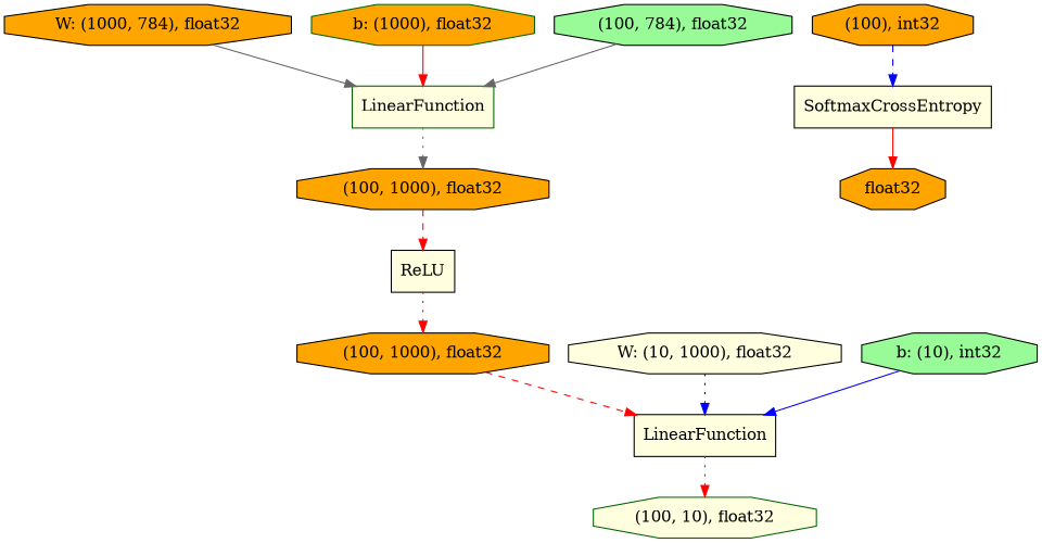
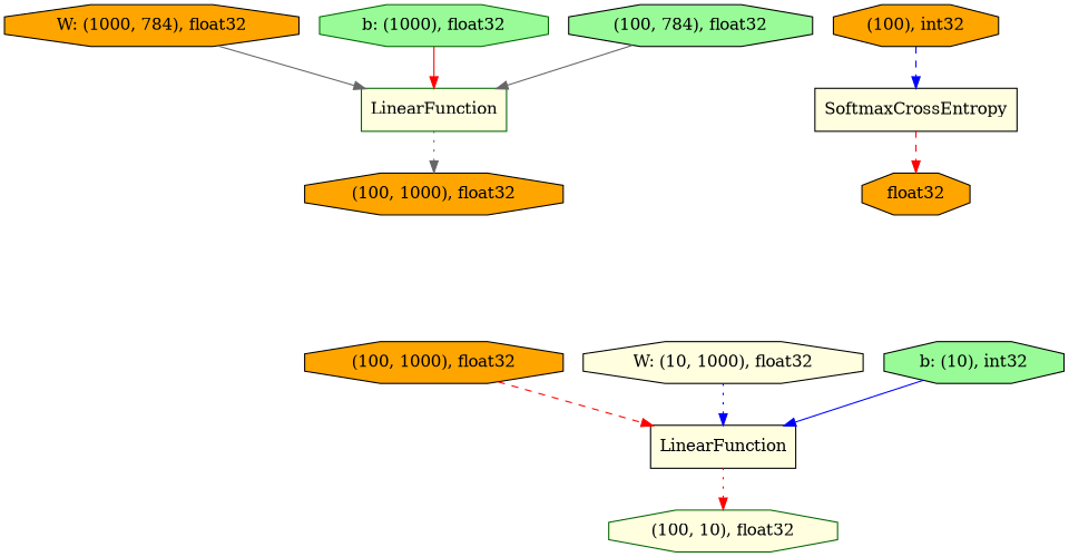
  digraph {
    rankdir=TB
    node [color=black fillcolor=lightyellow shape=octagon style=filled]
    edge [color=red style=dashed]
    n1 [color=darkgreen label="(100, 10), float32"]
    n2 [label=SoftmaxCrossEntropy shape=record]
    n3 [fillcolor=orange label=float32]
    n4 [fillcolor=orange label="(100), int32"]
    n5 [fillcolor=orange label="(100, 1000), float32"]
    n6 [label=LinearFunction shape=record]
    n7 [color=darkgreen label=LinearFunction shape=record]
    n8 [fillcolor=orange label="(100, 1000), float32"]
-   n9 [label=ReLU shape=record]
    n10 [label="W: (10, 1000), float32"]
    n11 [fillcolor=orange label="W: (1000, 784), float32"]
-   n12 [color=darkgreen fillcolor=orange label="b: (1000), float32"]
+   n12 [color=darkgreen fillcolor=palegreen label="b: (1000), float32"]
    n13 [fillcolor=palegreen label="(100, 784), float32"]
    n14 [fillcolor=palegreen label="b: (10), int32"]
-   n2 -> n3 [style=solid]
+   n2 -> n3
    n4 -> n2 [color=blue]
    n5 -> n6
    n6 -> n1 [style=dotted]
    n7 -> n8 [color=gray40 style=dotted]
-   n8 -> n9
-   n9 -> n5 [style=dotted]
    n10 -> n6 [color=blue style=dotted]
    n11 -> n7 [color=gray40 style=solid]
    n12 -> n7 [style=solid]
    n13 -> n7 [color=gray40 style=solid]
    n14 -> n6 [color=blue style=solid]
  }
